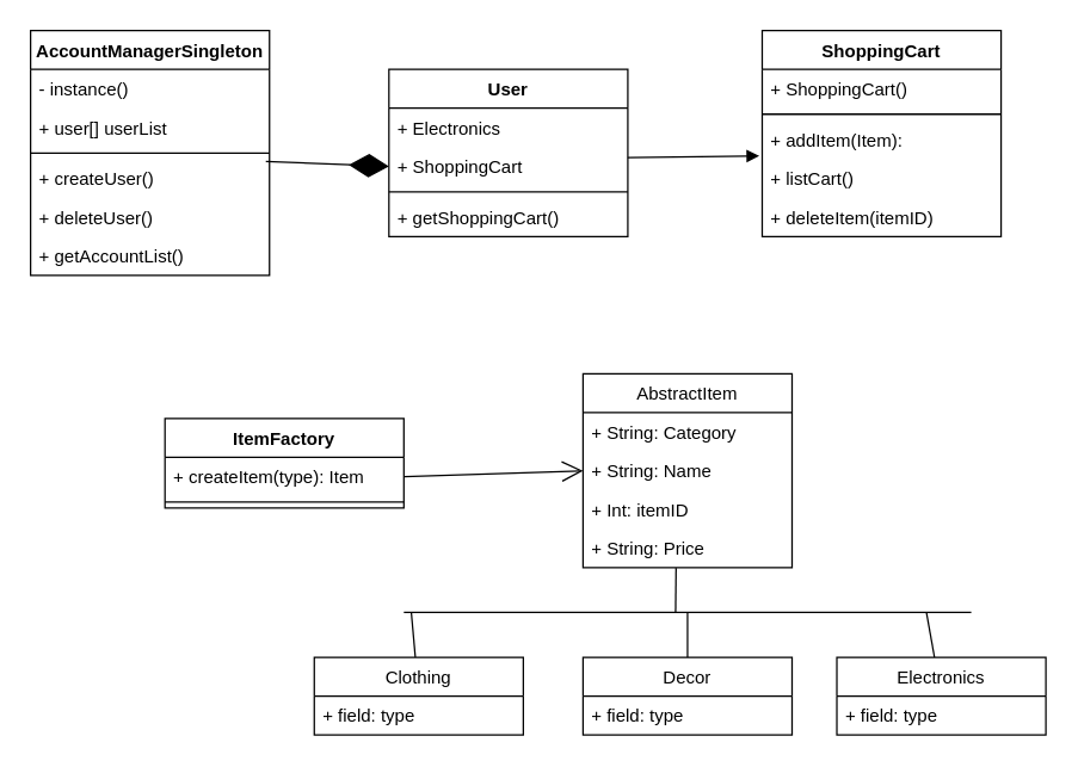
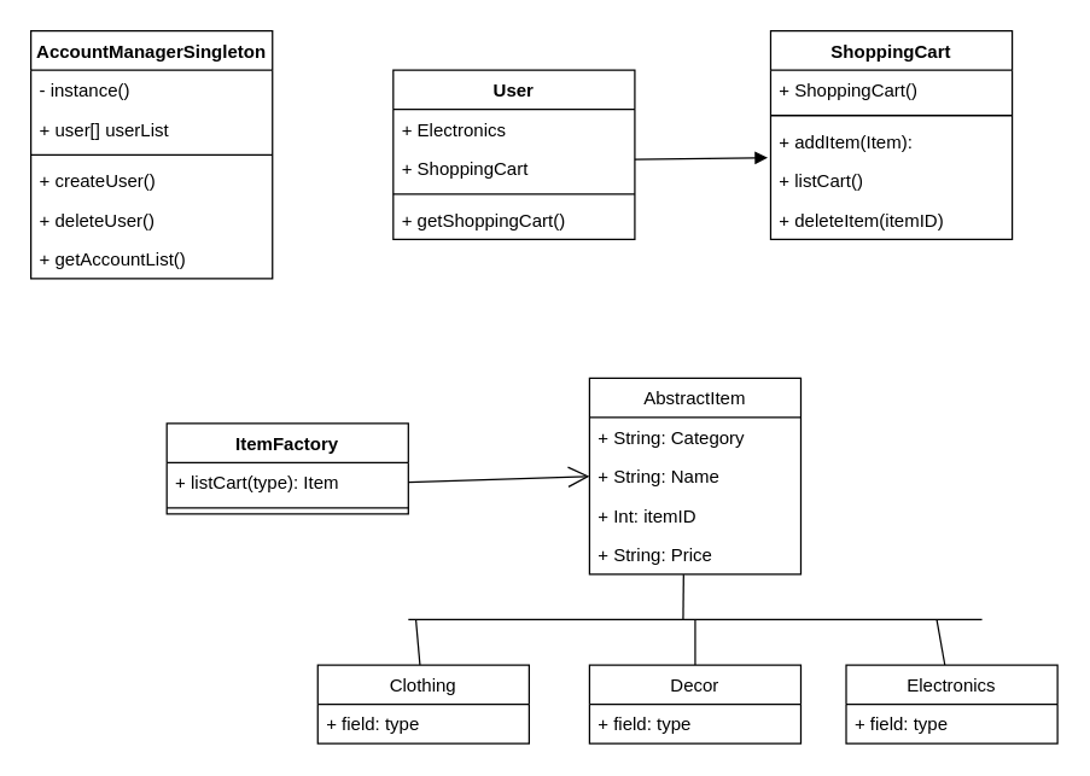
  <mxCell id="0" />
  <mxCell id="1" parent="0" />
  <mxCell id="2" value="" style="endArrow=open;endSize=12;dashed=0;html=1;exitX=1;exitY=0.5;exitDx=0;exitDy=0;entryX=0;entryY=0.5;entryDx=0;entryDy=0;" parent="1" source="20" target="16" edge="1"><mxGeometry width="160" relative="1" as="geometry"><mxPoint x="270" y="225" as="sourcePoint" /><mxPoint x="430" y="225" as="targetPoint" /></mxGeometry></mxCell>
  <mxCell id="3" value="Clothing" style="swimlane;fontStyle=0;childLayout=stackLayout;horizontal=1;startSize=26;fillColor=none;horizontalStack=0;resizeParent=1;resizeParentMax=0;resizeLast=0;collapsible=1;marginBottom=0;" parent="1" vertex="1"><mxGeometry x="210" y="440" width="140" height="52" as="geometry" /></mxCell>
  <mxCell id="4" value="+ field: type" style="text;strokeColor=none;fillColor=none;align=left;verticalAlign=top;spacingLeft=4;spacingRight=4;overflow=hidden;rotatable=0;points=[[0,0.5],[1,0.5]];portConstraint=eastwest;" parent="3" vertex="1"><mxGeometry y="26" width="140" height="26" as="geometry" /></mxCell>
  <mxCell id="5" value="Decor" style="swimlane;fontStyle=0;childLayout=stackLayout;horizontal=1;startSize=26;fillColor=none;horizontalStack=0;resizeParent=1;resizeParentMax=0;resizeLast=0;collapsible=1;marginBottom=0;" parent="1" vertex="1"><mxGeometry x="390" y="440" width="140" height="52" as="geometry" /></mxCell>
  <mxCell id="6" value="+ field: type" style="text;strokeColor=none;fillColor=none;align=left;verticalAlign=top;spacingLeft=4;spacingRight=4;overflow=hidden;rotatable=0;points=[[0,0.5],[1,0.5]];portConstraint=eastwest;" parent="5" vertex="1"><mxGeometry y="26" width="140" height="26" as="geometry" /></mxCell>
  <mxCell id="7" value="Electronics" style="swimlane;fontStyle=0;childLayout=stackLayout;horizontal=1;startSize=26;fillColor=none;horizontalStack=0;resizeParent=1;resizeParentMax=0;resizeLast=0;collapsible=1;marginBottom=0;" parent="1" vertex="1"><mxGeometry x="560" y="440" width="140" height="52" as="geometry" /></mxCell>
  <mxCell id="8" value="+ field: type" style="text;strokeColor=none;fillColor=none;align=left;verticalAlign=top;spacingLeft=4;spacingRight=4;overflow=hidden;rotatable=0;points=[[0,0.5],[1,0.5]];portConstraint=eastwest;" parent="7" vertex="1"><mxGeometry y="26" width="140" height="26" as="geometry" /></mxCell>
  <mxCell id="9" value="" style="endArrow=none;html=1;" parent="1" edge="1"><mxGeometry width="50" height="50" relative="1" as="geometry"><mxPoint x="270" y="410" as="sourcePoint" /><mxPoint x="650" y="410" as="targetPoint" /></mxGeometry></mxCell>
  <mxCell id="10" value="" style="endArrow=none;html=1;" parent="1" source="3" edge="1"><mxGeometry width="50" height="50" relative="1" as="geometry"><mxPoint x="120" y="550" as="sourcePoint" /><mxPoint x="275" y="410" as="targetPoint" /></mxGeometry></mxCell>
  <mxCell id="11" value="" style="endArrow=none;html=1;exitX=0.5;exitY=0;exitDx=0;exitDy=0;" parent="1" source="5" edge="1"><mxGeometry width="50" height="50" relative="1" as="geometry"><mxPoint x="287.679" y="450" as="sourcePoint" /><mxPoint x="460" y="410" as="targetPoint" /></mxGeometry></mxCell>
  <mxCell id="12" value="" style="endArrow=none;html=1;" parent="1" source="7" edge="1"><mxGeometry width="50" height="50" relative="1" as="geometry"><mxPoint x="297.679" y="460" as="sourcePoint" /><mxPoint x="620" y="410" as="targetPoint" /></mxGeometry></mxCell>
  <mxCell id="13" value="" style="endArrow=none;html=1;entryX=0.445;entryY=1.005;entryDx=0;entryDy=0;entryPerimeter=0;" parent="1" target="18" edge="1"><mxGeometry width="50" height="50" relative="1" as="geometry"><mxPoint x="452" y="410" as="sourcePoint" /><mxPoint x="305" y="440" as="targetPoint" /></mxGeometry></mxCell>
  <mxCell id="14" value="AbstractItem" style="swimlane;fontStyle=0;childLayout=stackLayout;horizontal=1;startSize=26;fillColor=none;horizontalStack=0;resizeParent=1;resizeParentMax=0;resizeLast=0;collapsible=1;marginBottom=0;" parent="1" vertex="1"><mxGeometry x="390" y="250" width="140" height="130" as="geometry" /></mxCell>
  <mxCell id="15" value="+ String: Category" style="text;strokeColor=none;fillColor=none;align=left;verticalAlign=top;spacingLeft=4;spacingRight=4;overflow=hidden;rotatable=0;points=[[0,0.5],[1,0.5]];portConstraint=eastwest;" parent="14" vertex="1"><mxGeometry y="26" width="140" height="26" as="geometry" /></mxCell>
  <mxCell id="16" value="+ String: Name" style="text;strokeColor=none;fillColor=none;align=left;verticalAlign=top;spacingLeft=4;spacingRight=4;overflow=hidden;rotatable=0;points=[[0,0.5],[1,0.5]];portConstraint=eastwest;" parent="14" vertex="1"><mxGeometry y="52" width="140" height="26" as="geometry" /></mxCell>
  <mxCell id="17" value="+ Int: itemID" style="text;strokeColor=none;fillColor=none;align=left;verticalAlign=top;spacingLeft=4;spacingRight=4;overflow=hidden;rotatable=0;points=[[0,0.5],[1,0.5]];portConstraint=eastwest;" parent="14" vertex="1"><mxGeometry y="78" width="140" height="26" as="geometry" /></mxCell>
  <mxCell id="18" value="+ String: Price" style="text;strokeColor=none;fillColor=none;align=left;verticalAlign=top;spacingLeft=4;spacingRight=4;overflow=hidden;rotatable=0;points=[[0,0.5],[1,0.5]];portConstraint=eastwest;" parent="14" vertex="1"><mxGeometry y="104" width="140" height="26" as="geometry" /></mxCell>
  <mxCell id="19" value="ItemFactory" style="swimlane;fontStyle=1;align=center;verticalAlign=top;childLayout=stackLayout;horizontal=1;startSize=26;horizontalStack=0;resizeParent=1;resizeParentMax=0;resizeLast=0;collapsible=1;marginBottom=0;" parent="1" vertex="1"><mxGeometry x="110" y="280" width="160" height="60" as="geometry" /></mxCell>
- <mxCell id="20" value="+ createItem(type): Item" style="text;strokeColor=none;fillColor=none;align=left;verticalAlign=top;spacingLeft=4;spacingRight=4;overflow=hidden;rotatable=0;points=[[0,0.5],[1,0.5]];portConstraint=eastwest;" parent="19" vertex="1"><mxGeometry y="26" width="160" height="26" as="geometry" /></mxCell>
+ <mxCell id="20" value="+ listCart(type): Item" style="text;strokeColor=none;fillColor=none;align=left;verticalAlign=top;spacingLeft=4;spacingRight=4;overflow=hidden;rotatable=0;points=[[0,0.5],[1,0.5]];portConstraint=eastwest;" parent="19" vertex="1"><mxGeometry y="26" width="160" height="26" as="geometry" /></mxCell>
  <mxCell id="21" value="" style="line;strokeWidth=1;fillColor=none;align=left;verticalAlign=middle;spacingTop=-1;spacingLeft=3;spacingRight=3;rotatable=0;labelPosition=right;points=[];portConstraint=eastwest;" parent="19" vertex="1"><mxGeometry y="52" width="160" height="8" as="geometry" /></mxCell>
- <mxCell id="22" value="" style="endArrow=diamondThin;endFill=1;endSize=24;html=1;entryX=0;entryY=0.5;entryDx=0;entryDy=0;exitX=0.985;exitY=0.064;exitDx=0;exitDy=0;exitPerimeter=0;" edge="1" parent="1" source="27" target="32"><mxGeometry width="160" relative="1" as="geometry"><mxPoint x="230" y="115" as="sourcePoint" /><mxPoint x="390" y="115" as="targetPoint" /></mxGeometry></mxCell>
  <mxCell id="23" value="AccountManagerSingleton" style="swimlane;fontStyle=1;align=center;verticalAlign=top;childLayout=stackLayout;horizontal=1;startSize=26;horizontalStack=0;resizeParent=1;resizeParentMax=0;resizeLast=0;collapsible=1;marginBottom=0;" vertex="1" parent="1"><mxGeometry x="20" y="20" width="160" height="164" as="geometry" /></mxCell>
  <mxCell id="24" value="- instance()" style="text;strokeColor=none;fillColor=none;align=left;verticalAlign=top;spacingLeft=4;spacingRight=4;overflow=hidden;rotatable=0;points=[[0,0.5],[1,0.5]];portConstraint=eastwest;" vertex="1" parent="23"><mxGeometry y="26" width="160" height="26" as="geometry" /></mxCell>
  <mxCell id="25" value="+ user[] userList" style="text;strokeColor=none;fillColor=none;align=left;verticalAlign=top;spacingLeft=4;spacingRight=4;overflow=hidden;rotatable=0;points=[[0,0.5],[1,0.5]];portConstraint=eastwest;" vertex="1" parent="23"><mxGeometry y="52" width="160" height="26" as="geometry" /></mxCell>
  <mxCell id="26" value="" style="line;strokeWidth=1;fillColor=none;align=left;verticalAlign=middle;spacingTop=-1;spacingLeft=3;spacingRight=3;rotatable=0;labelPosition=right;points=[];portConstraint=eastwest;" vertex="1" parent="23"><mxGeometry y="78" width="160" height="8" as="geometry" /></mxCell>
  <mxCell id="27" value="+ createUser()" style="text;strokeColor=none;fillColor=none;align=left;verticalAlign=top;spacingLeft=4;spacingRight=4;overflow=hidden;rotatable=0;points=[[0,0.5],[1,0.5]];portConstraint=eastwest;" vertex="1" parent="23"><mxGeometry y="86" width="160" height="26" as="geometry" /></mxCell>
  <mxCell id="28" value="+ deleteUser()" style="text;strokeColor=none;fillColor=none;align=left;verticalAlign=top;spacingLeft=4;spacingRight=4;overflow=hidden;rotatable=0;points=[[0,0.5],[1,0.5]];portConstraint=eastwest;" vertex="1" parent="23"><mxGeometry y="112" width="160" height="26" as="geometry" /></mxCell>
  <mxCell id="29" value="+ getAccountList()" style="text;strokeColor=none;fillColor=none;align=left;verticalAlign=top;spacingLeft=4;spacingRight=4;overflow=hidden;rotatable=0;points=[[0,0.5],[1,0.5]];portConstraint=eastwest;" vertex="1" parent="23"><mxGeometry y="138" width="160" height="26" as="geometry" /></mxCell>
  <mxCell id="30" value="User" style="swimlane;fontStyle=1;align=center;verticalAlign=top;childLayout=stackLayout;horizontal=1;startSize=26;horizontalStack=0;resizeParent=1;resizeParentMax=0;resizeLast=0;collapsible=1;marginBottom=0;" vertex="1" parent="1"><mxGeometry x="260" y="46" width="160" height="112" as="geometry" /></mxCell>
  <mxCell id="31" value="+ Electronics" style="text;strokeColor=none;fillColor=none;align=left;verticalAlign=top;spacingLeft=4;spacingRight=4;overflow=hidden;rotatable=0;points=[[0,0.5],[1,0.5]];portConstraint=eastwest;" vertex="1" parent="30"><mxGeometry y="26" width="160" height="26" as="geometry" /></mxCell>
  <mxCell id="32" value="+ ShoppingCart" style="text;strokeColor=none;fillColor=none;align=left;verticalAlign=top;spacingLeft=4;spacingRight=4;overflow=hidden;rotatable=0;points=[[0,0.5],[1,0.5]];portConstraint=eastwest;" vertex="1" parent="30"><mxGeometry y="52" width="160" height="26" as="geometry" /></mxCell>
  <mxCell id="33" value="" style="line;strokeWidth=1;fillColor=none;align=left;verticalAlign=middle;spacingTop=-1;spacingLeft=3;spacingRight=3;rotatable=0;labelPosition=right;points=[];portConstraint=eastwest;" vertex="1" parent="30"><mxGeometry y="78" width="160" height="8" as="geometry" /></mxCell>
  <mxCell id="34" value="+ getShoppingCart()" style="text;strokeColor=none;fillColor=none;align=left;verticalAlign=top;spacingLeft=4;spacingRight=4;overflow=hidden;rotatable=0;points=[[0,0.5],[1,0.5]];portConstraint=eastwest;" vertex="1" parent="30"><mxGeometry y="86" width="160" height="26" as="geometry" /></mxCell>
  <mxCell id="35" value="ShoppingCart" style="swimlane;fontStyle=1;align=center;verticalAlign=top;childLayout=stackLayout;horizontal=1;startSize=26;horizontalStack=0;resizeParent=1;resizeParentMax=0;resizeLast=0;collapsible=1;marginBottom=0;" parent="1" vertex="1"><mxGeometry x="510" y="20" width="160" height="138" as="geometry" /></mxCell>
  <mxCell id="36" value="+ ShoppingCart()" style="text;strokeColor=none;fillColor=none;align=left;verticalAlign=top;spacingLeft=4;spacingRight=4;overflow=hidden;rotatable=0;points=[[0,0.5],[1,0.5]];portConstraint=eastwest;" parent="35" vertex="1"><mxGeometry y="26" width="160" height="26" as="geometry" /></mxCell>
  <mxCell id="37" value="" style="line;strokeWidth=1;fillColor=none;align=left;verticalAlign=middle;spacingTop=-1;spacingLeft=3;spacingRight=3;rotatable=0;labelPosition=right;points=[];portConstraint=eastwest;" parent="35" vertex="1"><mxGeometry y="52" width="160" height="8" as="geometry" /></mxCell>
  <mxCell id="38" value="+ addItem(Item):" style="text;strokeColor=none;fillColor=none;align=left;verticalAlign=top;spacingLeft=4;spacingRight=4;overflow=hidden;rotatable=0;points=[[0,0.5],[1,0.5]];portConstraint=eastwest;" parent="35" vertex="1"><mxGeometry y="60" width="160" height="26" as="geometry" /></mxCell>
  <mxCell id="39" value="+ listCart()" style="text;strokeColor=none;fillColor=none;align=left;verticalAlign=top;spacingLeft=4;spacingRight=4;overflow=hidden;rotatable=0;points=[[0,0.5],[1,0.5]];portConstraint=eastwest;" parent="35" vertex="1"><mxGeometry y="86" width="160" height="26" as="geometry" /></mxCell>
  <mxCell id="40" value="+ deleteItem(itemID)" style="text;strokeColor=none;fillColor=none;align=left;verticalAlign=top;spacingLeft=4;spacingRight=4;overflow=hidden;rotatable=0;points=[[0,0.5],[1,0.5]];portConstraint=eastwest;" parent="35" vertex="1"><mxGeometry y="112" width="160" height="26" as="geometry" /></mxCell>
  <mxCell id="41" value="" style="endArrow=block;html=1;exitX=1;exitY=0.269;exitDx=0;exitDy=0;exitPerimeter=0;entryX=-0.012;entryY=-0.077;entryDx=0;entryDy=0;entryPerimeter=0;" edge="1" parent="1" source="32" target="39"><mxGeometry width="50" height="50" relative="1" as="geometry"><mxPoint x="450" y="210" as="sourcePoint" /><mxPoint x="500" y="160" as="targetPoint" /></mxGeometry></mxCell>
